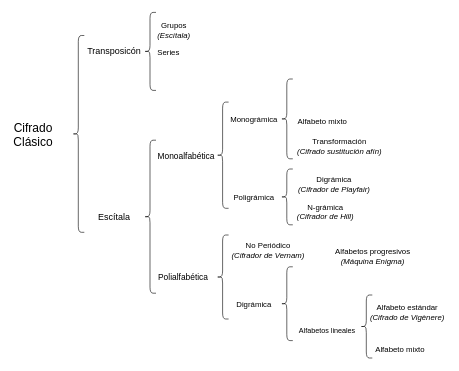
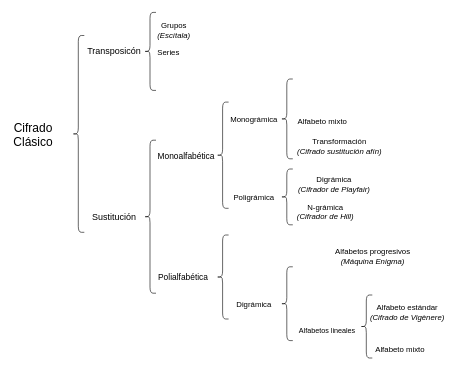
  <mxCell id="0" />
  <mxCell id="1" parent="0" />
  <mxCell id="2" value="&lt;div style=&quot;font-size: 20px&quot;&gt;&lt;font style=&quot;font-size: 20px&quot;&gt;Cifrado&lt;/font&gt;&lt;/div&gt;&lt;div style=&quot;font-size: 20px&quot;&gt;&lt;font style=&quot;font-size: 20px&quot;&gt;Clásico&lt;br&gt;&lt;/font&gt;&lt;/div&gt;" style="text;html=1;strokeColor=none;fillColor=none;align=center;verticalAlign=middle;whiteSpace=wrap;rounded=0;" parent="1" vertex="1"><mxGeometry x="20" y="202.5" width="70" height="40" as="geometry" /></mxCell>
  <mxCell id="3" value="" style="shape=curlyBracket;whiteSpace=wrap;html=1;rounded=1;gradientColor=none;strokeWidth=1;strokeColor=#000000;perimeterSpacing=0;" parent="1" vertex="1"><mxGeometry x="120" y="58.5" width="20" height="328" as="geometry" /></mxCell>
- <mxCell id="4" value="&lt;font style=&quot;font-size: 15px&quot;&gt;Escítala&lt;/font&gt;" style="text;html=1;strokeColor=none;fillColor=none;align=center;verticalAlign=middle;whiteSpace=wrap;rounded=0;" parent="1" vertex="1"><mxGeometry x="150" y="350.5" width="80" height="20" as="geometry" /></mxCell>
+ <mxCell id="4" value="&lt;font style=&quot;font-size: 15px&quot;&gt;Sustitución&lt;/font&gt;" style="text;html=1;strokeColor=none;fillColor=none;align=center;verticalAlign=middle;whiteSpace=wrap;rounded=0;" parent="1" vertex="1"><mxGeometry x="150" y="350.5" width="80" height="20" as="geometry" /></mxCell>
  <mxCell id="5" value="&lt;font style=&quot;font-size: 13px&quot;&gt;Grupos &lt;i&gt;(Escítala)&lt;/i&gt;&lt;/font&gt;" style="text;html=1;strokeColor=none;fillColor=none;align=center;verticalAlign=middle;whiteSpace=wrap;rounded=0;" parent="1" vertex="1"><mxGeometry x="259" y="37" width="61" height="25" as="geometry" /></mxCell>
  <mxCell id="6" value="" style="shape=curlyBracket;whiteSpace=wrap;html=1;rounded=1;strokeWidth=1;shadow=0;strokeColor=#000000;fillColor=#ffffff;" parent="1" vertex="1"><mxGeometry x="239.5" y="20" width="20" height="130" as="geometry" /></mxCell>
  <mxCell id="7" value="&lt;font style=&quot;font-size: 15px&quot;&gt;Transposicón&lt;/font&gt;" style="text;html=1;strokeColor=none;fillColor=none;align=center;verticalAlign=middle;whiteSpace=wrap;rounded=0;" parent="1" vertex="1"><mxGeometry x="145" y="73" width="90" height="20" as="geometry" /></mxCell>
  <mxCell id="8" value="&lt;font style=&quot;font-size: 13px&quot;&gt;Series&lt;/font&gt;" style="text;html=1;strokeColor=none;fillColor=none;align=center;verticalAlign=middle;whiteSpace=wrap;rounded=0;" parent="1" vertex="1"><mxGeometry x="262" y="77" width="37" height="20" as="geometry" /></mxCell>
  <mxCell id="9" value="" style="shape=curlyBracket;whiteSpace=wrap;html=1;rounded=1;rotation=0;" parent="1" vertex="1"><mxGeometry x="239.5" y="233" width="20" height="255" as="geometry" /></mxCell>
  <mxCell id="10" value="&lt;font style=&quot;font-size: 14px&quot;&gt;Polialfabética&lt;/font&gt;" style="text;html=1;strokeColor=none;fillColor=none;align=center;verticalAlign=middle;whiteSpace=wrap;rounded=0;" parent="1" vertex="1"><mxGeometry x="265" y="451" width="80" height="20" as="geometry" /></mxCell>
  <mxCell id="11" value="" style="shape=curlyBracket;whiteSpace=wrap;html=1;rounded=1;rotation=0;" parent="1" vertex="1"><mxGeometry x="360.5" y="169.5" width="20" height="177" as="geometry" /></mxCell>
  <mxCell id="12" value="&lt;font style=&quot;font-size: 14px&quot;&gt;Monoalfabética&lt;/font&gt;" style="text;html=1;strokeColor=none;fillColor=none;align=center;verticalAlign=middle;whiteSpace=wrap;rounded=0;" parent="1" vertex="1"><mxGeometry x="265" y="250" width="90" height="20" as="geometry" /></mxCell>
- <mxCell id="13" value="&lt;div style=&quot;font-size: 13px&quot;&gt;&lt;font style=&quot;font-size: 13px&quot;&gt;No Periódico&lt;/font&gt;&lt;/div&gt;&lt;font style=&quot;font-size: 13px&quot;&gt;&lt;i&gt;(Cifrador de Vernam)&lt;/i&gt;&lt;/font&gt;" style="text;html=1;strokeColor=none;fillColor=none;align=center;verticalAlign=middle;whiteSpace=wrap;rounded=0;" parent="1" vertex="1"><mxGeometry x="383" y="396" width="127" height="40" as="geometry" /></mxCell>
  <mxCell id="14" value="" style="shape=curlyBracket;whiteSpace=wrap;html=1;rounded=1;rotation=0;" parent="1" vertex="1"><mxGeometry x="467.5" y="131" width="20" height="133" as="geometry" /></mxCell>
  <mxCell id="15" value="&lt;font style=&quot;font-size: 13px&quot;&gt;Monográmica&lt;/font&gt;" style="text;html=1;strokeColor=none;fillColor=none;align=center;verticalAlign=middle;whiteSpace=wrap;rounded=0;" parent="1" vertex="1"><mxGeometry x="382.5" y="187.5" width="80" height="20" as="geometry" /></mxCell>
  <mxCell id="16" value="&lt;div style=&quot;font-size: 13px&quot;&gt;&lt;font style=&quot;font-size: 13px&quot;&gt;Transformación&lt;/font&gt;&lt;/div&gt;&lt;div style=&quot;font-size: 13px&quot;&gt;&lt;font style=&quot;font-size: 13px&quot;&gt;&lt;i&gt;(Cifrado sustitución afín)&lt;/i&gt;&lt;br&gt;&lt;/font&gt;&lt;/div&gt;" style="text;html=1;strokeColor=none;fillColor=none;align=center;verticalAlign=middle;whiteSpace=wrap;rounded=0;" parent="1" vertex="1"><mxGeometry x="491" y="228" width="149" height="30" as="geometry" /></mxCell>
  <mxCell id="17" value="&lt;div style=&quot;font-size: 13px&quot;&gt;&lt;font style=&quot;font-size: 13px&quot;&gt;Alfabeto mixto&lt;br&gt;&lt;/font&gt;&lt;/div&gt;" style="text;html=1;strokeColor=none;fillColor=none;align=center;verticalAlign=middle;whiteSpace=wrap;rounded=0;" parent="1" vertex="1"><mxGeometry x="493" y="194" width="88" height="14" as="geometry" /></mxCell>
  <mxCell id="18" value="" style="shape=curlyBracket;whiteSpace=wrap;html=1;rounded=1;rotation=0;" parent="1" vertex="1"><mxGeometry x="467.5" y="281" width="20" height="93" as="geometry" /></mxCell>
  <mxCell id="19" value="&lt;div style=&quot;font-size: 13px&quot;&gt;&lt;font style=&quot;font-size: 13px&quot;&gt;Digrámica&lt;br&gt;&lt;/font&gt;&lt;/div&gt;&lt;div style=&quot;font-size: 13px&quot;&gt;&lt;font style=&quot;font-size: 13px&quot;&gt;&lt;i&gt;(Cifrador de Playfair)&lt;/i&gt;&lt;br&gt;&lt;/font&gt;&lt;/div&gt;" style="text;html=1;strokeColor=none;fillColor=none;align=center;verticalAlign=middle;whiteSpace=wrap;rounded=0;" parent="1" vertex="1"><mxGeometry x="493" y="291" width="127" height="30" as="geometry" /></mxCell>
  <mxCell id="20" value="&lt;div style=&quot;font-size: 13px&quot;&gt;&lt;font style=&quot;font-size: 13px&quot;&gt;N-grámica&lt;br&gt;&lt;/font&gt;&lt;/div&gt;&lt;div style=&quot;font-size: 13px&quot;&gt;&lt;font style=&quot;font-size: 13px&quot;&gt;&lt;i&gt;(Cifrador de Hill)&lt;/i&gt;&lt;br&gt;&lt;/font&gt;&lt;/div&gt;" style="text;html=1;strokeColor=none;fillColor=none;align=center;verticalAlign=middle;whiteSpace=wrap;rounded=0;" parent="1" vertex="1"><mxGeometry x="493" y="337" width="98" height="30" as="geometry" /></mxCell>
  <mxCell id="21" value="" style="shape=curlyBracket;whiteSpace=wrap;html=1;rounded=1;rotation=0;" parent="1" vertex="1"><mxGeometry x="360.5" y="391" width="20" height="140" as="geometry" /></mxCell>
  <mxCell id="22" value="&lt;div style=&quot;font-size: 13px&quot; align=&quot;center&quot;&gt;&lt;font style=&quot;font-size: 13px&quot;&gt;Poligrámica&lt;/font&gt;&lt;/div&gt;" style="text;html=1;strokeColor=none;fillColor=none;align=center;verticalAlign=middle;whiteSpace=wrap;rounded=0;" parent="1" vertex="1"><mxGeometry x="387.5" y="317.5" width="70" height="20" as="geometry" /></mxCell>
  <mxCell id="23" value="&lt;font style=&quot;font-size: 13px&quot;&gt;Digrámica&lt;/font&gt;" style="text;html=1;strokeColor=none;fillColor=none;align=center;verticalAlign=middle;whiteSpace=wrap;rounded=0;" parent="1" vertex="1"><mxGeometry x="392.5" y="495.5" width="60" height="20" as="geometry" /></mxCell>
  <mxCell id="24" value="" style="shape=curlyBracket;whiteSpace=wrap;html=1;rounded=1;rotation=0;" parent="1" vertex="1"><mxGeometry x="467.5" y="444" width="20" height="123" as="geometry" /></mxCell>
  <mxCell id="25" value="&lt;div style=&quot;font-size: 13px&quot;&gt;&lt;font style=&quot;font-size: 13px&quot;&gt;Alfabetos progresivos&lt;/font&gt;&lt;/div&gt;&lt;div style=&quot;font-size: 13px&quot;&gt;&lt;font style=&quot;font-size: 13px&quot;&gt;&lt;i&gt;(Máquina Enigma)&lt;/i&gt;&lt;br&gt;&lt;/font&gt;&lt;/div&gt;" style="text;html=1;strokeColor=none;fillColor=none;align=center;verticalAlign=middle;whiteSpace=wrap;rounded=0;" parent="1" vertex="1"><mxGeometry x="556" y="406" width="130" height="40" as="geometry" /></mxCell>
  <mxCell id="26" value="&lt;div&gt;Alfabetos lineales&lt;br&gt;&lt;/div&gt;" style="text;html=1;strokeColor=none;fillColor=none;align=center;verticalAlign=middle;whiteSpace=wrap;rounded=0;" parent="1" vertex="1"><mxGeometry x="495" y="538" width="100" height="25" as="geometry" /></mxCell>
  <mxCell id="27" value="" style="shape=curlyBracket;whiteSpace=wrap;html=1;rounded=1;rotation=0;" parent="1" vertex="1"><mxGeometry x="600" y="491" width="20" height="105" as="geometry" /></mxCell>
  <mxCell id="28" value="&lt;div style=&quot;font-size: 13px&quot;&gt;&lt;font style=&quot;font-size: 13px&quot;&gt;Alfabeto estándar&lt;br&gt;&lt;/font&gt;&lt;/div&gt;&lt;div style=&quot;font-size: 13px&quot;&gt;&lt;font style=&quot;font-size: 13px&quot;&gt;&lt;i&gt;(Cifrado de Vig&lt;/i&gt;&lt;i&gt;&lt;span class=&quot;ILfuVd&quot;&gt;&lt;span class=&quot;e24Kjd&quot;&gt;&lt;/span&gt;&lt;/span&gt;ènere)&lt;/i&gt;&lt;br&gt;&lt;/font&gt;&lt;/div&gt;" style="text;html=1;strokeColor=none;fillColor=none;align=center;verticalAlign=middle;whiteSpace=wrap;rounded=0;" parent="1" vertex="1"><mxGeometry x="614" y="502" width="129" height="35" as="geometry" /></mxCell>
  <mxCell id="29" value="&lt;div style=&quot;font-size: 13px&quot;&gt;&lt;font style=&quot;font-size: 13px&quot;&gt;Alfabeto mixto&lt;br&gt;&lt;/font&gt;&lt;/div&gt;" style="text;html=1;strokeColor=none;fillColor=none;align=center;verticalAlign=middle;whiteSpace=wrap;rounded=0;" parent="1" vertex="1"><mxGeometry x="622" y="569" width="89" height="25" as="geometry" /></mxCell>
